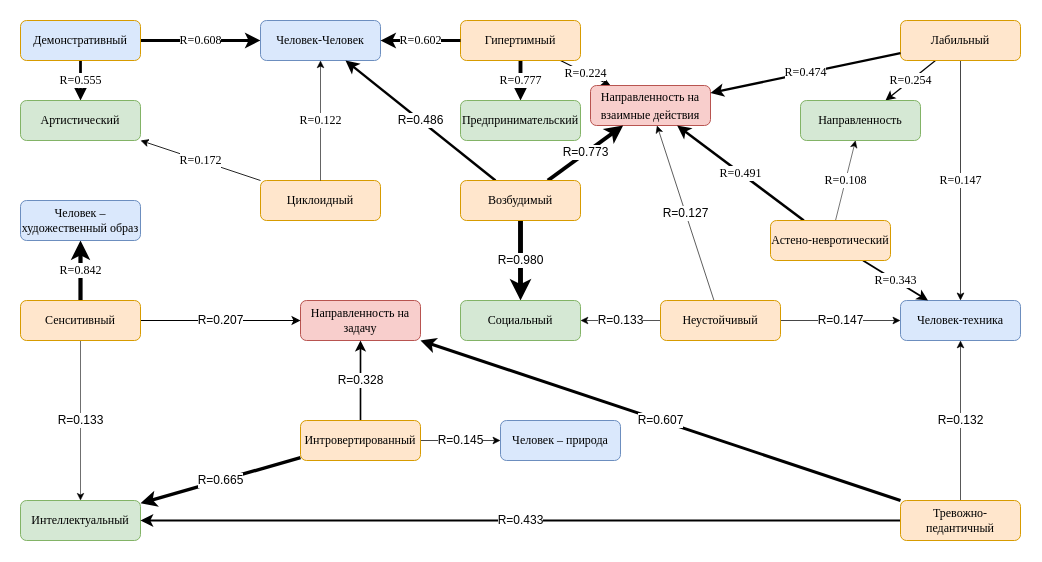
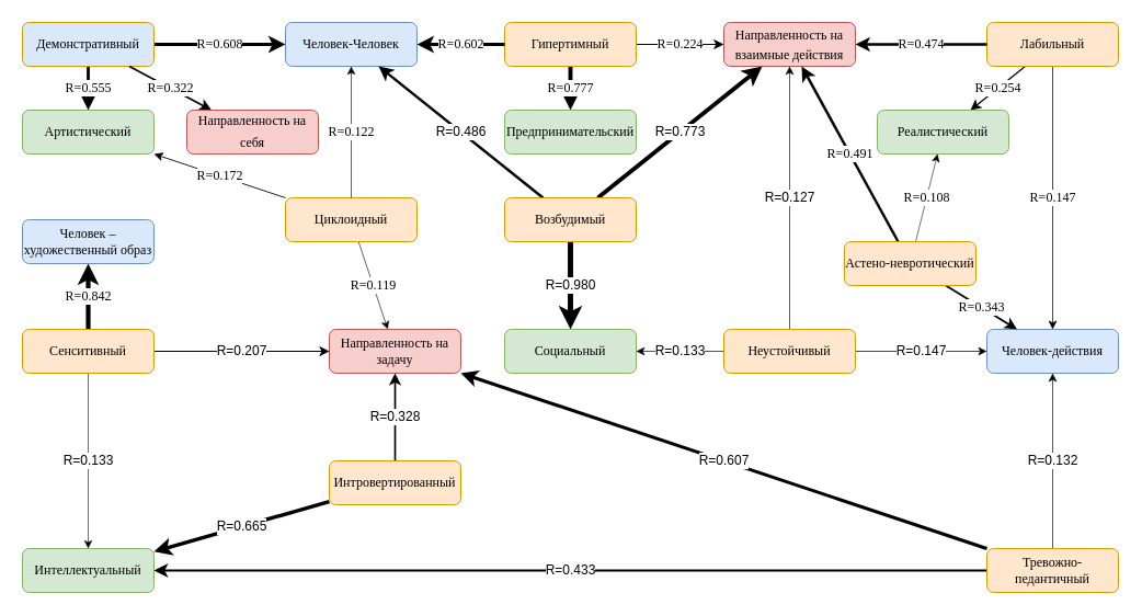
  <mxCell id="0" />
  <mxCell id="1" parent="0" />
  <mxCell id="2" value="R=0.608" style="rounded=0;orthogonalLoop=1;jettySize=auto;html=1;fontFamily=Times New Roman;fontSize=12;strokeWidth=3.04;strokeColor=default;" parent="1" source="4" target="5" edge="1"><mxGeometry relative="1" as="geometry" /></mxCell>
  <mxCell id="3" value="R=0.555" style="rounded=0;orthogonalLoop=1;jettySize=auto;html=1;strokeWidth=2.775;fontFamily=Times New Roman;fontSize=12;strokeColor=default;" parent="1" source="4" target="6" edge="1"><mxGeometry relative="1" as="geometry" /></mxCell>
  <mxCell id="4" value="&lt;span style=&quot;text-align: start; line-height: 19.973px;&quot;&gt;&lt;font&gt;Демонстративный&lt;/font&gt;&lt;/span&gt;&lt;span style=&quot;text-align: start;&quot;&gt;&lt;/span&gt;" style="rounded=1;whiteSpace=wrap;html=1;fontFamily=Times New Roman;fontSize=12;fillColor=#dae8fc;strokeColor=#d79b00;" parent="1" vertex="1"><mxGeometry width="120" height="40" as="geometry" x="20" y="20" /></mxCell>
  <mxCell id="5" value="Человек-Человек" style="whiteSpace=wrap;html=1;rounded=1;fontFamily=Times New Roman;fontSize=12;fillColor=#dae8fc;strokeColor=#6c8ebf;" parent="1" vertex="1"><mxGeometry x="260" width="120" height="40" as="geometry" y="20" /></mxCell>
  <mxCell id="6" value="&lt;br&gt;&lt;span&gt;&lt;font&gt;Артистический&lt;/font&gt;&lt;/span&gt;&lt;div&gt;&lt;br&gt;&lt;/div&gt;" style="whiteSpace=wrap;html=1;fontFamily=Times New Roman;fillColor=#d5e8d4;strokeColor=#82b366;rounded=1;fontSize=12;" parent="1" vertex="1"><mxGeometry y="100" width="120" height="40" as="geometry" x="20" /></mxCell>
+ <mxCell id="7" value="R=0.322" style="endArrow=classic;html=1;rounded=0;strokeWidth=1.61;fontFamily=Times New Roman;fontSize=12;strokeColor=default;" parent="1" source="4" target="8" edge="1"><mxGeometry width="50" height="50" relative="1" as="geometry"><mxPoint x="370" y="320" as="sourcePoint" /><mxPoint x="260" y="140" as="targetPoint" /></mxGeometry></mxCell>
+ <mxCell id="8" value="&lt;span style=&quot;text-align: start; line-height: 19.973px;&quot;&gt;&lt;font&gt;Направленность на себя&lt;/font&gt;&lt;/span&gt;&lt;span style=&quot;text-align: start;&quot;&gt;&lt;/span&gt;" style="rounded=1;whiteSpace=wrap;html=1;fillColor=#f8cecc;strokeColor=#b85450;fontFamily=Times New Roman;fontSize=12;" parent="1" vertex="1"><mxGeometry x="170" y="100" width="120" height="40" as="geometry" /></mxCell>
  <mxCell id="9" value="R=0.777" style="rounded=0;orthogonalLoop=1;jettySize=auto;html=1;strokeWidth=3.885;fontFamily=Times New Roman;fontSize=12;strokeColor=default;" parent="1" source="11" target="13" edge="1"><mxGeometry relative="1" as="geometry" /></mxCell>
  <mxCell id="10" value="R=0.224" style="rounded=0;orthogonalLoop=1;jettySize=auto;html=1;strokeWidth=1.12;fontFamily=Times New Roman;fontSize=12;strokeColor=default;" parent="1" source="11" target="14" edge="1"><mxGeometry relative="1" as="geometry" /></mxCell>
  <mxCell id="11" value="&lt;span&gt;Гипертимный&lt;/span&gt;" style="rounded=1;whiteSpace=wrap;html=1;fillColor=#ffe6cc;strokeColor=#d79b00;fontFamily=Times New Roman;fontSize=12;" parent="1" vertex="1"><mxGeometry x="460" width="120" height="40" as="geometry" y="20" /></mxCell>
  <mxCell id="12" value="R=0.602" style="endArrow=classic;html=1;rounded=0;strokeWidth=3.01;fontFamily=Times New Roman;fontSize=12;strokeColor=default;" parent="1" source="11" target="5" edge="1"><mxGeometry width="50" height="50" relative="1" as="geometry"><mxPoint x="360" y="280" as="sourcePoint" /><mxPoint x="410" y="230" as="targetPoint" /></mxGeometry></mxCell>
  <mxCell id="13" value="&lt;br&gt;&lt;span&gt;Предпринимательский&lt;/span&gt;&lt;div&gt;&lt;br&gt;&lt;/div&gt;" style="rounded=1;whiteSpace=wrap;html=1;fillColor=#d5e8d4;strokeColor=#82b366;fontFamily=Times New Roman;fontSize=12;" parent="1" vertex="1"><mxGeometry x="460" y="100" width="120" height="40" as="geometry" /></mxCell>
- <mxCell id="14" value="&lt;span style=&quot;text-align: start; line-height: 19.973px;&quot;&gt;Н&lt;/span&gt;&lt;span style=&quot;text-align: start; background-color: transparent;&quot;&gt;аправленность на взаимные действия&lt;/span&gt;&lt;div&gt;&lt;span style=&quot;text-align: start;&quot;&gt;&lt;/span&gt;&lt;/div&gt;" style="rounded=1;whiteSpace=wrap;html=1;fillColor=#f8cecc;strokeColor=#b85450;fontFamily=Times New Roman;fontSize=12;" parent="1" vertex="1"><mxGeometry x="590" y="85" width="120" height="40" as="geometry" /></mxCell>
+ <mxCell id="14" value="&lt;span style=&quot;text-align: start; line-height: 19.973px;&quot;&gt;Н&lt;/span&gt;&lt;span style=&quot;text-align: start; background-color: transparent;&quot;&gt;аправленность на взаимные действия&lt;/span&gt;&lt;div&gt;&lt;span style=&quot;text-align: start;&quot;&gt;&lt;/span&gt;&lt;/div&gt;" style="rounded=1;whiteSpace=wrap;html=1;fillColor=#f8cecc;strokeColor=#b85450;fontFamily=Times New Roman;fontSize=12;" parent="1" vertex="1"><mxGeometry x="660" width="120" height="40" as="geometry" y="20" /></mxCell>
  <mxCell id="15" value="R=0.172" style="rounded=0;orthogonalLoop=1;jettySize=auto;html=1;strokeColor=default;strokeWidth=0.86;fontSize=12;fontFamily=Times New Roman;" parent="1" source="17" target="6" edge="1"><mxGeometry relative="1" as="geometry" /></mxCell>
+ <mxCell id="16" value="R=0.119" style="rounded=0;orthogonalLoop=1;jettySize=auto;html=1;strokeColor=default;strokeWidth=0.595;fontSize=12;fontFamily=Times New Roman;" parent="1" source="17" target="19" edge="1"><mxGeometry relative="1" as="geometry" /></mxCell>
  <mxCell id="17" value="&lt;br&gt;&lt;span&gt;Циклоидный&lt;/span&gt;&lt;div&gt;&lt;br&gt;&lt;/div&gt;" style="rounded=1;whiteSpace=wrap;html=1;fillColor=#ffe6cc;strokeColor=#d79b00;fontSize=12;fontFamily=Times New Roman;" parent="1" vertex="1"><mxGeometry x="260" y="180" width="120" height="40" as="geometry" /></mxCell>
  <mxCell id="18" value="R=0.122" style="endArrow=classic;html=1;rounded=0;strokeColor=default;strokeWidth=0.61;fontSize=12;fontFamily=Times New Roman;" parent="1" source="17" target="5" edge="1"><mxGeometry width="50" height="50" relative="1" as="geometry"><mxPoint x="80" y="320" as="sourcePoint" /><mxPoint x="130" y="270" as="targetPoint" /></mxGeometry></mxCell>
  <mxCell id="19" value="&lt;div&gt;&lt;span style=&quot;background-color: transparent;&quot;&gt;Н&lt;/span&gt;&lt;span style=&quot;background-color: transparent;&quot;&gt;аправленность на задачу&lt;/span&gt;&lt;br&gt;&lt;/div&gt;" style="rounded=1;whiteSpace=wrap;html=1;fillColor=#f8cecc;strokeColor=#b85450;fontSize=12;fontFamily=Times New Roman;" parent="1" vertex="1"><mxGeometry x="300" y="300" width="120" height="40" as="geometry" /></mxCell>
  <mxCell id="20" value="R=0.254" style="rounded=0;orthogonalLoop=1;jettySize=auto;html=1;fontSize=12;fontFamily=Times New Roman;strokeWidth=1.27;" parent="1" source="22" target="24" edge="1"><mxGeometry relative="1" as="geometry" /></mxCell>
  <mxCell id="21" value="R=0.147" style="rounded=0;orthogonalLoop=1;jettySize=auto;html=1;fontSize=12;fontFamily=Times New Roman;strokeWidth=0.735;" parent="1" source="22" target="23" edge="1"><mxGeometry relative="1" as="geometry"><mxPoint x="1020" y="360" as="targetPoint" /></mxGeometry></mxCell>
  <mxCell id="22" value="&lt;span&gt;Лабильный&lt;/span&gt;" style="rounded=1;whiteSpace=wrap;html=1;fillColor=#ffe6cc;strokeColor=#d79b00;fontSize=12;fontFamily=Times New Roman;" parent="1" vertex="1"><mxGeometry x="900" width="120" height="40" as="geometry" y="20" /></mxCell>
- <mxCell id="23" value="&lt;span&gt;Человек-техника&lt;/span&gt;" style="rounded=1;whiteSpace=wrap;html=1;fillColor=#dae8fc;strokeColor=#6c8ebf;fontSize=12;fontFamily=Times New Roman;" parent="1" vertex="1"><mxGeometry x="900" y="300" width="120" height="40" as="geometry" /></mxCell>
- <mxCell id="24" value="&lt;span&gt;Направленность&lt;/span&gt;" style="rounded=1;whiteSpace=wrap;html=1;fillColor=#d5e8d4;strokeColor=#82b366;fontSize=12;fontFamily=Times New Roman;" parent="1" vertex="1"><mxGeometry x="800" y="100" width="120" height="40" as="geometry" /></mxCell>
+ <mxCell id="23" value="&lt;span&gt;Человек-действия&lt;/span&gt;" style="rounded=1;whiteSpace=wrap;html=1;fillColor=#dae8fc;strokeColor=#6c8ebf;fontSize=12;fontFamily=Times New Roman;" parent="1" vertex="1"><mxGeometry x="900" y="300" width="120" height="40" as="geometry" /></mxCell>
+ <mxCell id="24" value="&lt;span&gt;Реалистический&lt;/span&gt;" style="rounded=1;whiteSpace=wrap;html=1;fillColor=#d5e8d4;strokeColor=#82b366;fontSize=12;fontFamily=Times New Roman;" parent="1" vertex="1"><mxGeometry x="800" y="100" width="120" height="40" as="geometry" /></mxCell>
  <mxCell id="25" value="R=0.491" style="rounded=0;orthogonalLoop=1;jettySize=auto;html=1;fontSize=12;fontFamily=Times New Roman;strokeWidth=2.455;" parent="1" source="28" target="14" edge="1"><mxGeometry relative="1" as="geometry" /></mxCell>
  <mxCell id="26" value="R=0.108" style="rounded=0;orthogonalLoop=1;jettySize=auto;html=1;fontSize=12;fontFamily=Times New Roman;strokeWidth=0.54;" parent="1" source="28" target="24" edge="1"><mxGeometry relative="1" as="geometry" /></mxCell>
  <mxCell id="27" value="R=0.343" style="rounded=0;orthogonalLoop=1;jettySize=auto;html=1;fontSize=12;fontFamily=Times New Roman;strokeWidth=1.715;" parent="1" source="28" target="23" edge="1"><mxGeometry relative="1" as="geometry" /></mxCell>
  <mxCell id="28" value="&lt;br&gt;&lt;span&gt;Астено-невротический&lt;/span&gt;&lt;div&gt;&lt;br&gt;&lt;/div&gt;" style="rounded=1;whiteSpace=wrap;html=1;fillColor=#ffe6cc;strokeColor=#d79b00;fontSize=12;fontFamily=Times New Roman;" parent="1" vertex="1"><mxGeometry x="770" y="220" width="120" height="40" as="geometry" /></mxCell>
  <mxCell id="29" value="R=0.842" style="rounded=0;orthogonalLoop=1;jettySize=auto;html=1;fontSize=12;fontFamily=Times New Roman;strokeWidth=4.21;" parent="1" source="32" target="33" edge="1"><mxGeometry relative="1" as="geometry" /></mxCell>
  <mxCell id="30" value="R=0.133" style="rounded=0;orthogonalLoop=1;jettySize=auto;html=1;fontSize=12;strokeWidth=0.567;" parent="1" source="32" target="34" edge="1"><mxGeometry relative="1" as="geometry" /></mxCell>
  <mxCell id="31" value="R=0.207" style="rounded=0;orthogonalLoop=1;jettySize=auto;html=1;fontSize=12;strokeWidth=1.035;" parent="1" source="32" target="19" edge="1"><mxGeometry relative="1" as="geometry" /></mxCell>
  <mxCell id="32" value="&lt;span&gt;Сенситивный&lt;/span&gt;" style="rounded=1;whiteSpace=wrap;html=1;fillColor=#ffe6cc;strokeColor=#d79b00;fontSize=12;fontFamily=Times New Roman;" parent="1" vertex="1"><mxGeometry y="300" width="120" height="40" as="geometry" x="20" /></mxCell>
  <mxCell id="33" value="&lt;br&gt;&lt;span&gt;Человек – художественный образ&lt;/span&gt;&lt;div&gt;&lt;br&gt;&lt;/div&gt;" style="rounded=1;whiteSpace=wrap;html=1;fillColor=#dae8fc;strokeColor=#6c8ebf;fontSize=12;fontFamily=Times New Roman;" parent="1" vertex="1"><mxGeometry y="200" width="120" height="40" as="geometry" x="20" /></mxCell>
  <mxCell id="34" value="&lt;br&gt;&lt;span&gt;Интеллектуальный&lt;/span&gt;&lt;div&gt;&lt;br&gt;&lt;/div&gt;" style="rounded=1;whiteSpace=wrap;html=1;fillColor=#d5e8d4;strokeColor=#82b366;fontSize=12;fontFamily=Times New Roman;" parent="1" vertex="1"><mxGeometry y="500" width="120" height="40" as="geometry" x="20" /></mxCell>
  <mxCell id="35" value="R=0.132" style="rounded=0;orthogonalLoop=1;jettySize=auto;html=1;fontSize=12;strokeWidth=0.66;" parent="1" source="38" target="23" edge="1"><mxGeometry relative="1" as="geometry" /></mxCell>
  <mxCell id="36" value="R=0.433" style="rounded=0;orthogonalLoop=1;jettySize=auto;html=1;fontSize=12;strokeWidth=2.165;" parent="1" source="38" target="34" edge="1"><mxGeometry relative="1" as="geometry" /></mxCell>
  <mxCell id="37" value="R=0.607" style="rounded=0;orthogonalLoop=1;jettySize=auto;html=1;fontSize=12;strokeWidth=3.035;" parent="1" source="38" target="19" edge="1"><mxGeometry relative="1" as="geometry" /></mxCell>
  <mxCell id="38" value="&lt;br&gt;&lt;span style=&quot;font-family: &amp;quot;Times New Roman&amp;quot;;&quot;&gt;Тревожно-педантичный&lt;/span&gt;&lt;div&gt;&lt;br&gt;&lt;/div&gt;" style="rounded=1;whiteSpace=wrap;html=1;fillColor=#ffe6cc;strokeColor=#d79b00;fontSize=12;" parent="1" vertex="1"><mxGeometry x="900" y="500" width="120" height="40" as="geometry" /></mxCell>
- <mxCell id="39" value="R=0.145" style="rounded=0;orthogonalLoop=1;jettySize=auto;html=1;fontSize=12;strokeWidth=0.725;" parent="1" source="42" target="43" edge="1"><mxGeometry relative="1" as="geometry" /></mxCell>
  <mxCell id="40" value="R=0.665" style="rounded=0;orthogonalLoop=1;jettySize=auto;html=1;fontSize=12;strokeWidth=3.325;" parent="1" source="42" target="34" edge="1"><mxGeometry relative="1" as="geometry" /></mxCell>
  <mxCell id="41" value="R=0.328" style="rounded=0;orthogonalLoop=1;jettySize=auto;html=1;fontSize=12;strokeWidth=1.64;" parent="1" source="42" target="19" edge="1"><mxGeometry relative="1" as="geometry" /></mxCell>
  <mxCell id="42" value="&lt;span style=&quot;text-align: start; line-height: 19.973px; font-family: &amp;quot;Times New Roman&amp;quot;;&quot;&gt;Интровертированный&lt;/span&gt;&lt;span style=&quot;text-align: start;&quot;&gt;&lt;/span&gt;" style="rounded=1;whiteSpace=wrap;html=1;fillColor=#ffe6cc;strokeColor=#d79b00;fontSize=12;" parent="1" vertex="1"><mxGeometry x="300" y="420" width="120" height="40" as="geometry" /></mxCell>
- <mxCell id="43" value="&lt;br&gt;&lt;span style=&quot;font-family: &amp;quot;Times New Roman&amp;quot;;&quot;&gt;Человек – природа&lt;/span&gt;&lt;div&gt;&lt;br&gt;&lt;/div&gt;" style="rounded=1;whiteSpace=wrap;html=1;fillColor=#dae8fc;strokeColor=#6c8ebf;fontSize=12;" parent="1" vertex="1"><mxGeometry x="500" y="420" width="120" height="40" as="geometry" /></mxCell>
  <mxCell id="44" value="R=0.486" style="rounded=0;orthogonalLoop=1;jettySize=auto;html=1;fontSize=12;strokeWidth=2.43;" parent="1" source="47" target="5" edge="1"><mxGeometry relative="1" as="geometry" /></mxCell>
  <mxCell id="45" value="R=0.773" style="rounded=0;orthogonalLoop=1;jettySize=auto;html=1;fontSize=12;strokeWidth=3.865;" parent="1" source="47" target="14" edge="1"><mxGeometry relative="1" as="geometry" /></mxCell>
  <mxCell id="46" value="R=0.980" style="rounded=0;orthogonalLoop=1;jettySize=auto;html=1;fontSize=12;strokeWidth=4.9;" parent="1" source="47" target="48" edge="1"><mxGeometry relative="1" as="geometry" /></mxCell>
  <mxCell id="47" value="&lt;br&gt;&lt;span style=&quot;font-family: &amp;quot;Times New Roman&amp;quot;;&quot;&gt;Возбудимый&lt;/span&gt;&lt;div&gt;&lt;br&gt;&lt;/div&gt;" style="rounded=1;whiteSpace=wrap;html=1;fillColor=#ffe6cc;strokeColor=#d79b00;fontSize=12;" parent="1" vertex="1"><mxGeometry x="460" y="180" width="120" height="40" as="geometry" /></mxCell>
  <mxCell id="48" value="&lt;br&gt;&lt;span style=&quot;font-family: &amp;quot;Times New Roman&amp;quot;;&quot;&gt;Социальный&lt;/span&gt;&lt;div&gt;&lt;br&gt;&lt;/div&gt;" style="rounded=1;whiteSpace=wrap;html=1;fillColor=#d5e8d4;strokeColor=#82b366;fontSize=12;" parent="1" vertex="1"><mxGeometry x="460" y="300" width="120" height="40" as="geometry" /></mxCell>
  <mxCell id="49" value="R=0.127" style="rounded=0;orthogonalLoop=1;jettySize=auto;html=1;fontSize=12;strokeWidth=0.635;" parent="1" source="52" target="14" edge="1"><mxGeometry relative="1" as="geometry" /></mxCell>
  <mxCell id="50" value="R=0.133" style="rounded=0;orthogonalLoop=1;jettySize=auto;html=1;fontSize=12;strokeWidth=0.665;" parent="1" source="52" target="48" edge="1"><mxGeometry relative="1" as="geometry" /></mxCell>
  <mxCell id="51" value="R=0.147" style="rounded=0;orthogonalLoop=1;jettySize=auto;html=1;fontSize=12;strokeWidth=0.735;" parent="1" source="52" target="23" edge="1"><mxGeometry relative="1" as="geometry"><mxPoint x="1200" y="110" as="targetPoint" /></mxGeometry></mxCell>
  <mxCell id="52" value="&lt;br&gt;&lt;span style=&quot;font-family: &amp;quot;Times New Roman&amp;quot;;&quot;&gt;Неустойчивый&lt;/span&gt;&lt;div&gt;&lt;br&gt;&lt;/div&gt;" style="rounded=1;whiteSpace=wrap;html=1;fillColor=#ffe6cc;strokeColor=#d79b00;fontSize=12;" parent="1" vertex="1"><mxGeometry x="660" y="300" width="120" height="40" as="geometry" /></mxCell>
  <mxCell id="53" value="R=0.474" style="rounded=0;orthogonalLoop=1;jettySize=auto;html=1;fontSize=12;fontFamily=Times New Roman;strokeWidth=2.37;" parent="1" source="22" target="14" edge="1"><mxGeometry relative="1" as="geometry"><mxPoint x="820" y="130" as="sourcePoint" /><mxPoint x="820" y="160" as="targetPoint" /></mxGeometry></mxCell>
